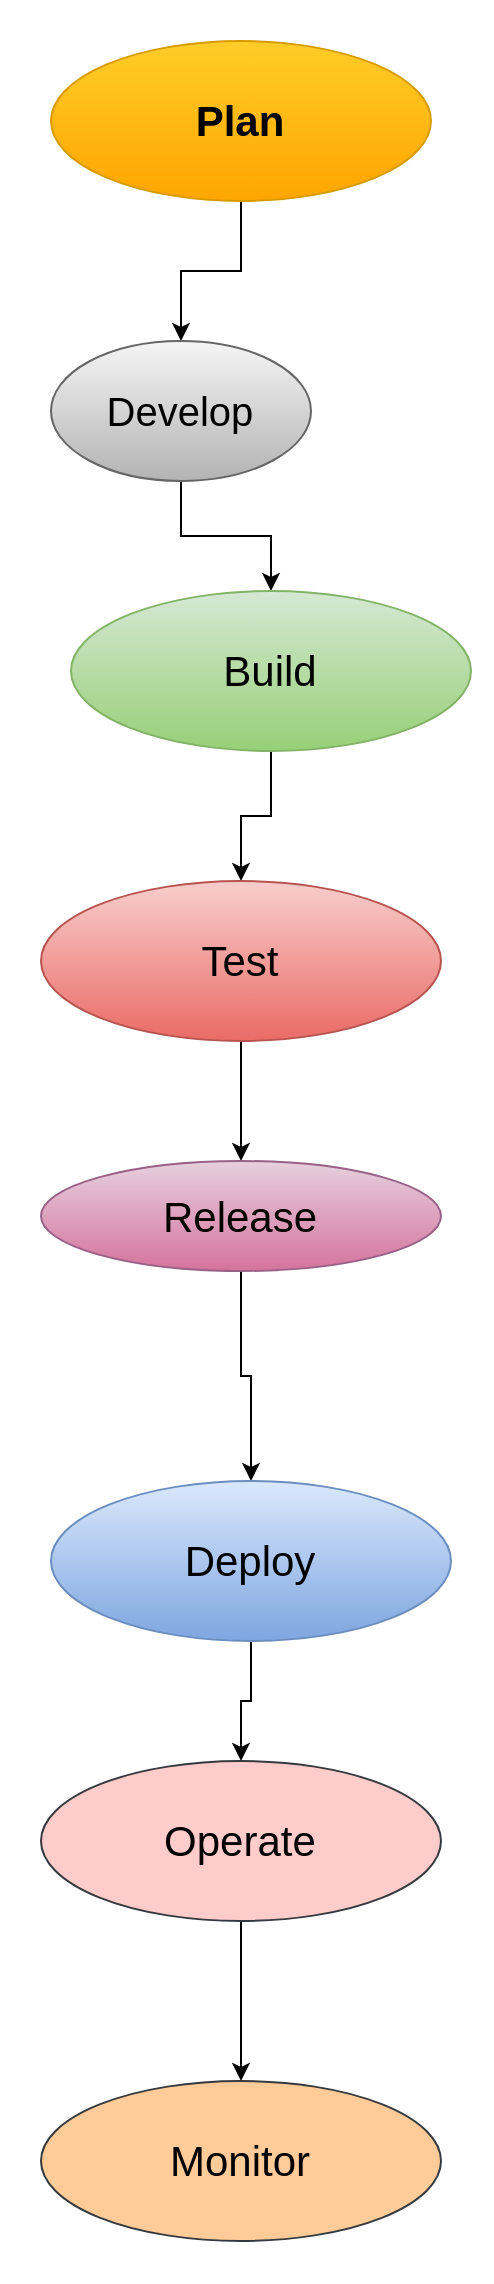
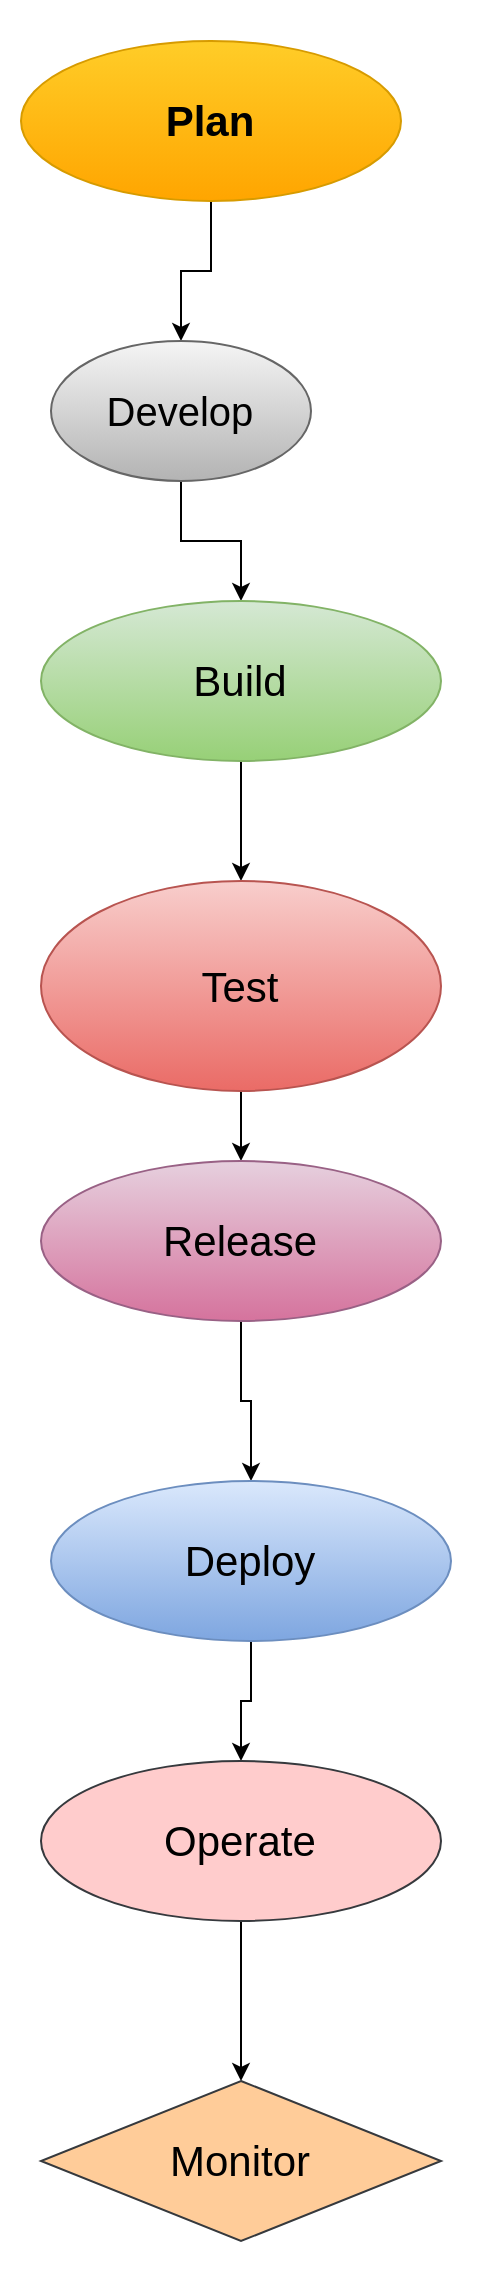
  <mxCell id="0" />
  <mxCell id="1" parent="0" />
  <mxCell id="2" style="edgeStyle=orthogonalEdgeStyle;rounded=0;orthogonalLoop=1;jettySize=auto;html=1;" edge="1" parent="1" source="3" target="5"><mxGeometry relative="1" as="geometry"><mxPoint x="120" y="110" as="targetPoint" /></mxGeometry></mxCell>
- <mxCell id="3" value="&lt;h4&gt;&lt;font style=&quot;font-size: 21px;&quot;&gt;Plan&lt;/font&gt;&lt;/h4&gt;" style="ellipse;whiteSpace=wrap;html=1;fillColor=#ffcd28;strokeColor=#d79b00;gradientColor=#ffa500;" vertex="1" parent="1"><mxGeometry x="25" width="190" height="80" as="geometry" y="20" /></mxCell>
+ <mxCell id="3" value="&lt;h4&gt;&lt;font style=&quot;font-size: 21px;&quot;&gt;Plan&lt;/font&gt;&lt;/h4&gt;" style="ellipse;whiteSpace=wrap;html=1;fillColor=#ffcd28;strokeColor=#d79b00;gradientColor=#ffa500;" vertex="1" parent="1"><mxGeometry x="10" y="20" width="190" height="80" as="geometry" /></mxCell>
  <mxCell id="4" style="edgeStyle=orthogonalEdgeStyle;rounded=0;orthogonalLoop=1;jettySize=auto;html=1;" edge="1" parent="1" source="5" target="7"><mxGeometry relative="1" as="geometry"><mxPoint x="120" y="280" as="targetPoint" /></mxGeometry></mxCell>
  <mxCell id="5" value="&lt;font style=&quot;color: light-dark(rgb(0, 0, 0), rgb(255, 247, 244)); font-size: 20px;&quot;&gt;Develop&lt;/font&gt;" style="ellipse;whiteSpace=wrap;html=1;fillColor=#f5f5f5;strokeColor=#666666;gradientColor=#b3b3b3;" vertex="1" parent="1"><mxGeometry x="25" y="170" width="130" height="70" as="geometry" /></mxCell>
  <mxCell id="6" value="" style="edgeStyle=orthogonalEdgeStyle;rounded=0;orthogonalLoop=1;jettySize=auto;html=1;" edge="1" parent="1" source="7" target="9"><mxGeometry relative="1" as="geometry" /></mxCell>
- <mxCell id="7" value="&lt;font style=&quot;font-size: 21px;&quot;&gt;Build&lt;/font&gt;" style="ellipse;whiteSpace=wrap;html=1;fillColor=#d5e8d4;strokeColor=#82b366;gradientColor=#97d077;" vertex="1" parent="1"><mxGeometry x="35" y="295" width="200" height="80" as="geometry" /></mxCell>
+ <mxCell id="7" value="&lt;font style=&quot;font-size: 21px;&quot;&gt;Build&lt;/font&gt;" style="ellipse;whiteSpace=wrap;html=1;fillColor=#d5e8d4;strokeColor=#82b366;gradientColor=#97d077;" vertex="1" parent="1"><mxGeometry x="20" y="300" width="200" height="80" as="geometry" /></mxCell>
  <mxCell id="8" value="" style="edgeStyle=orthogonalEdgeStyle;rounded=0;orthogonalLoop=1;jettySize=auto;html=1;" edge="1" parent="1" source="9" target="11"><mxGeometry relative="1" as="geometry" /></mxCell>
- <mxCell id="9" value="&lt;span style=&quot;font-size: 21px;&quot;&gt;Test&lt;/span&gt;" style="ellipse;whiteSpace=wrap;html=1;fillColor=#f8cecc;strokeColor=#b85450;gradientColor=#ea6b66;" vertex="1" parent="1"><mxGeometry x="20" y="440" width="200" height="80" as="geometry" /></mxCell>
+ <mxCell id="9" value="&lt;span style=&quot;font-size: 21px;&quot;&gt;Test&lt;/span&gt;" style="ellipse;whiteSpace=wrap;html=1;fillColor=#f8cecc;strokeColor=#b85450;gradientColor=#ea6b66;" vertex="1" parent="1"><mxGeometry x="20" y="440" width="200" height="105" as="geometry" /></mxCell>
  <mxCell id="10" value="" style="edgeStyle=orthogonalEdgeStyle;rounded=0;orthogonalLoop=1;jettySize=auto;html=1;" edge="1" parent="1" source="11" target="13"><mxGeometry relative="1" as="geometry" /></mxCell>
- <mxCell id="11" value="&lt;span style=&quot;font-size: 21px;&quot;&gt;Release&lt;/span&gt;" style="ellipse;whiteSpace=wrap;html=1;fillColor=#e6d0de;strokeColor=#996185;gradientColor=#d5739d;" vertex="1" parent="1"><mxGeometry x="20" y="580" width="200" height="55" as="geometry" /></mxCell>
+ <mxCell id="11" value="&lt;span style=&quot;font-size: 21px;&quot;&gt;Release&lt;/span&gt;" style="ellipse;whiteSpace=wrap;html=1;fillColor=#e6d0de;strokeColor=#996185;gradientColor=#d5739d;" vertex="1" parent="1"><mxGeometry x="20" y="580" width="200" height="80" as="geometry" /></mxCell>
  <mxCell id="12" value="" style="edgeStyle=orthogonalEdgeStyle;rounded=0;orthogonalLoop=1;jettySize=auto;html=1;" edge="1" parent="1" source="13" target="15"><mxGeometry relative="1" as="geometry" /></mxCell>
  <mxCell id="13" value="&lt;span style=&quot;font-size: 21px;&quot;&gt;Deploy&lt;/span&gt;" style="ellipse;whiteSpace=wrap;html=1;fillColor=#dae8fc;strokeColor=#6c8ebf;gradientColor=#7ea6e0;" vertex="1" parent="1"><mxGeometry x="25" y="740" width="200" height="80" as="geometry" /></mxCell>
  <mxCell id="14" value="" style="edgeStyle=orthogonalEdgeStyle;rounded=0;orthogonalLoop=1;jettySize=auto;html=1;" edge="1" parent="1" source="15" target="16"><mxGeometry relative="1" as="geometry" /></mxCell>
  <mxCell id="15" value="&lt;span style=&quot;font-size: 21px;&quot;&gt;Operate&lt;/span&gt;" style="ellipse;whiteSpace=wrap;html=1;fillColor=#ffcccc;strokeColor=#36393d;" vertex="1" parent="1"><mxGeometry x="20" y="880" width="200" height="80" as="geometry" /></mxCell>
- <mxCell id="16" value="&lt;span style=&quot;font-size: 21px;&quot;&gt;Monitor&lt;/span&gt;" style="ellipse;whiteSpace=wrap;html=1;fillColor=#ffcc99;strokeColor=#36393d;" vertex="1" parent="1"><mxGeometry x="20" y="1040" width="200" height="80" as="geometry" /></mxCell>
+ <mxCell id="16" value="&lt;span style=&quot;font-size: 21px;&quot;&gt;Monitor&lt;/span&gt;" style="rhombus;whiteSpace=wrap;html=1;fillColor=#ffcc99;strokeColor=#36393d;" vertex="1" parent="1"><mxGeometry x="20" y="1040" width="200" height="80" as="geometry" /></mxCell>
